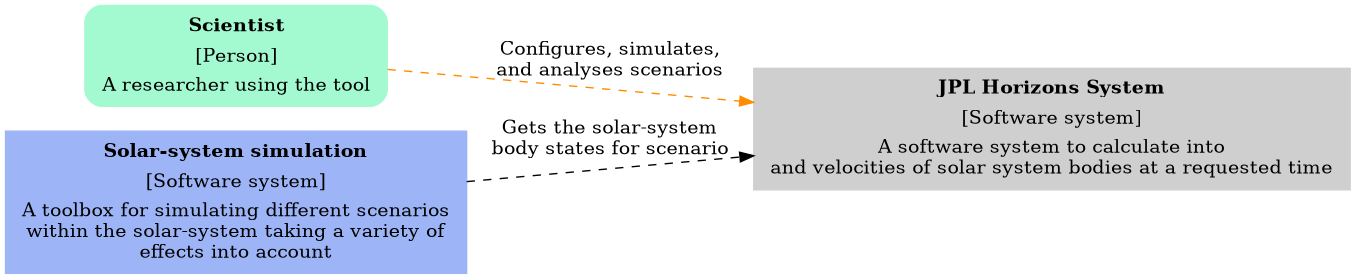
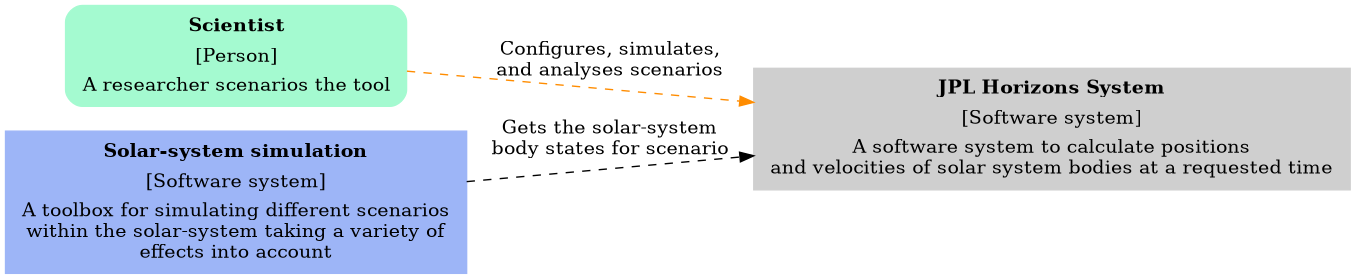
  digraph {
    rankdir=LR
    node [shape=rect style=filled]
    edge [style=dashed]
-   n1 [color="#a4fad0" label=<             <table border="0" cellborder="0">                 <tr> <td><b>Scientist</b></td> </tr>                 <tr> <td>[Person]</td> </tr>                 <tr> <td>A researcher using the tool</td> </tr>             </table>         > style="filled, rounded"]
-   n2 [color="#cfcfcf" label=<             <table border="0" cellborder="0">                 <tr> <td><b>JPL Horizons System</b></td> </tr>                 <tr> <td>[Software system]</td> </tr>                 <tr> <td>A software system to calculate into<br/>and velocities of solar system bodies at a requested time</td> </tr>             </table>         >]
+   n1 [color="#a4fad0" label=<             <table border="0" cellborder="0">                 <tr> <td><b>Scientist</b></td> </tr>                 <tr> <td>[Person]</td> </tr>                 <tr> <td>A researcher scenarios the tool</td> </tr>             </table>         > style="filled, rounded"]
+   n2 [color="#cfcfcf" label=<             <table border="0" cellborder="0">                 <tr> <td><b>JPL Horizons System</b></td> </tr>                 <tr> <td>[Software system]</td> </tr>                 <tr> <td>A software system to calculate positions<br/>and velocities of solar system bodies at a requested time</td> </tr>             </table>         >]
    n3 [color="#9db5f7" label=<             <table border="0" cellborder="0">                 <tr> <td><b>Solar-system simulation</b></td> </tr>                 <tr> <td>[Software system]</td> </tr>                 <tr> <td>A toolbox for simulating different scenarios<br/>within the solar-system taking a variety of<br/>effects into account</td> </tr>             </table>         >]
    n1 -> n2 [color=darkorange label="Configures, simulates,\nand analyses scenarios"]
    n3 -> n2 [color=black label="Gets the solar-system\nbody states for scenario"]
  }
